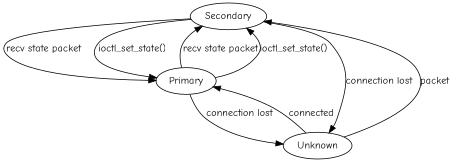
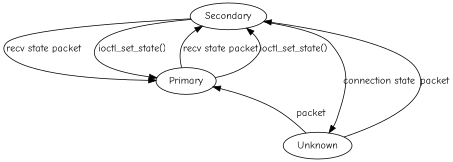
  digraph {
    compound=true
    fontname="Comic Neue"
    node [fontname="Comic Neue"]
    edge [fontname="Comic Neue"]
    Secondary
    Primary
    Unknown
    subgraph sub_1 {
      Secondary
      Primary
    }
    subgraph sub_2 {
      Secondary
      Primary
      Unknown
    }
    Secondary -> Primary [label="recv state packet"]
    Secondary -> Primary [label="ioctl_set_state()"]
-   Secondary -> Unknown [label="connection lost"]
+   Secondary -> Unknown [label="connection state"]
    Primary -> Secondary [label="recv state packet"]
    Primary -> Secondary [label="ioctl_set_state()"]
-   Primary -> Unknown [label="connection lost"]
    Unknown -> Secondary [label=packet]
-   Unknown -> Primary [label=connected]
+   Unknown -> Primary [label=packet]
  }
